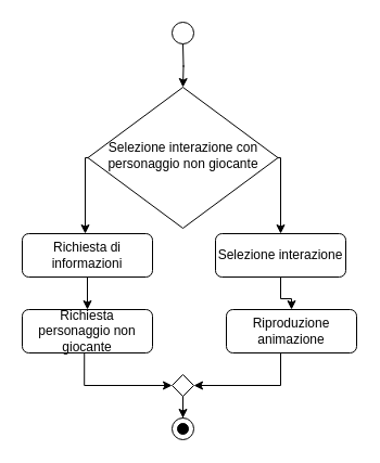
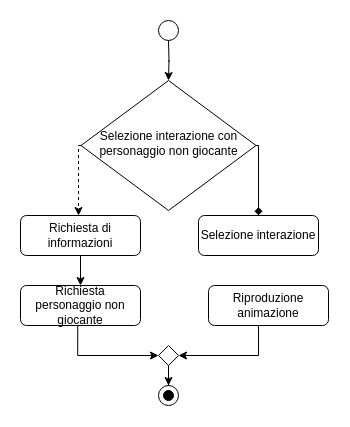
  <mxCell id="0" />
  <mxCell id="1" parent="0" />
  <mxCell id="2" value="" style="ellipse;whiteSpace=wrap;html=1;aspect=fixed;" parent="1" vertex="1"><mxGeometry x="158" y="20" width="20" height="20" as="geometry" /></mxCell>
  <mxCell id="3" value="" style="edgeStyle=orthogonalEdgeStyle;rounded=0;orthogonalLoop=1;jettySize=auto;html=1;" parent="1" edge="1"><mxGeometry relative="1" as="geometry"><mxPoint x="168" y="40" as="sourcePoint" /><mxPoint x="168" y="80" as="targetPoint" /></mxGeometry></mxCell>
- <mxCell id="4" style="edgeStyle=orthogonalEdgeStyle;rounded=0;orthogonalLoop=1;jettySize=auto;html=1;exitX=0;exitY=0.5;exitDx=0;exitDy=0;" parent="1" source="6" target="8" edge="1"><mxGeometry relative="1" as="geometry"><Array as="points"><mxPoint x="78" y="145" /></Array></mxGeometry></mxCell>
- <mxCell id="5" style="edgeStyle=orthogonalEdgeStyle;rounded=0;orthogonalLoop=1;jettySize=auto;html=1;exitX=1;exitY=0.5;exitDx=0;exitDy=0;" parent="1" source="6" target="12" edge="1"><mxGeometry relative="1" as="geometry"><Array as="points"><mxPoint x="258" y="145" /></Array></mxGeometry></mxCell>
+ <mxCell id="4" style="edgeStyle=orthogonalEdgeStyle;rounded=0;orthogonalLoop=1;jettySize=auto;html=1;exitX=0;exitY=0.5;exitDx=0;exitDy=0;dashed=1;" parent="1" source="6" target="8" edge="1"><mxGeometry relative="1" as="geometry"><Array as="points"><mxPoint x="78" y="145" /></Array></mxGeometry></mxCell>
+ <mxCell id="5" style="edgeStyle=orthogonalEdgeStyle;rounded=0;orthogonalLoop=1;jettySize=auto;html=1;exitX=1;exitY=0.5;exitDx=0;exitDy=0;endArrow=diamond;" parent="1" source="6" target="12" edge="1"><mxGeometry relative="1" as="geometry"><Array as="points"><mxPoint x="258" y="145" /></Array></mxGeometry></mxCell>
  <mxCell id="6" value="Selezione interazione con personaggio non giocante" style="rhombus;whiteSpace=wrap;html=1;shadow=0;fontFamily=Helvetica;fontSize=12;align=center;strokeWidth=1;spacing=6;spacingTop=-4;" parent="1" vertex="1"><mxGeometry x="80.5" y="80" width="175" height="130" as="geometry" /></mxCell>
  <mxCell id="7" value="" style="edgeStyle=orthogonalEdgeStyle;rounded=0;orthogonalLoop=1;jettySize=auto;html=1;" parent="1" source="8" target="10" edge="1"><mxGeometry relative="1" as="geometry" /></mxCell>
  <mxCell id="8" value="Richiesta di informazioni" style="rounded=1;whiteSpace=wrap;html=1;fontSize=12;glass=0;strokeWidth=1;shadow=0;" parent="1" vertex="1"><mxGeometry x="20" y="215" width="120" height="40" as="geometry" /></mxCell>
  <mxCell id="9" style="edgeStyle=orthogonalEdgeStyle;rounded=0;orthogonalLoop=1;jettySize=auto;html=1;exitX=0.477;exitY=0.995;exitDx=0;exitDy=0;exitPerimeter=0;" parent="1" source="10" target="18" edge="1"><mxGeometry relative="1" as="geometry"><Array as="points"><mxPoint x="77" y="355" /></Array></mxGeometry></mxCell>
  <mxCell id="10" value="Richiesta personaggio non giocante" style="rounded=1;whiteSpace=wrap;html=1;fontSize=12;glass=0;strokeWidth=1;shadow=0;" parent="1" vertex="1"><mxGeometry x="20" y="285" width="120" height="40" as="geometry" /></mxCell>
- <mxCell id="11" value="" style="edgeStyle=orthogonalEdgeStyle;rounded=0;orthogonalLoop=1;jettySize=auto;html=1;" parent="1" source="12" target="14" edge="1"><mxGeometry relative="1" as="geometry" /></mxCell>
  <mxCell id="12" value="Selezione interazione" style="rounded=1;whiteSpace=wrap;html=1;fontSize=12;glass=0;strokeWidth=1;shadow=0;" parent="1" vertex="1"><mxGeometry x="198" y="215" width="120" height="40" as="geometry" /></mxCell>
  <mxCell id="13" style="edgeStyle=orthogonalEdgeStyle;rounded=0;orthogonalLoop=1;jettySize=auto;html=1;entryX=1;entryY=0.5;entryDx=0;entryDy=0;exitX=0.537;exitY=0.975;exitDx=0;exitDy=0;exitPerimeter=0;" parent="1" source="14" target="18" edge="1"><mxGeometry relative="1" as="geometry"><Array as="points"><mxPoint x="258" y="324" /><mxPoint x="258" y="355" /></Array></mxGeometry></mxCell>
  <mxCell id="14" value="Riproduzione animazione" style="rounded=1;whiteSpace=wrap;html=1;fontSize=12;glass=0;strokeWidth=1;shadow=0;" parent="1" vertex="1"><mxGeometry x="208" y="285" width="120" height="40" as="geometry" /></mxCell>
  <mxCell id="15" value="" style="ellipse;whiteSpace=wrap;html=1;aspect=fixed;" parent="1" vertex="1"><mxGeometry x="158" y="385" width="20" height="20" as="geometry" /></mxCell>
  <mxCell id="16" value="" style="ellipse;whiteSpace=wrap;html=1;aspect=fixed;fillColor=#000000;" parent="1" vertex="1"><mxGeometry x="163" y="390" width="10" height="10" as="geometry" /></mxCell>
  <mxCell id="17" style="edgeStyle=orthogonalEdgeStyle;rounded=0;orthogonalLoop=1;jettySize=auto;html=1;entryX=0.5;entryY=0;entryDx=0;entryDy=0;" parent="1" source="18" target="15" edge="1"><mxGeometry relative="1" as="geometry" /></mxCell>
  <mxCell id="18" value="" style="rhombus;whiteSpace=wrap;html=1;shadow=0;fontFamily=Helvetica;fontSize=12;align=center;strokeWidth=1;spacing=6;spacingTop=-4;" parent="1" vertex="1"><mxGeometry x="158" y="345" width="20" height="20" as="geometry" /></mxCell>
